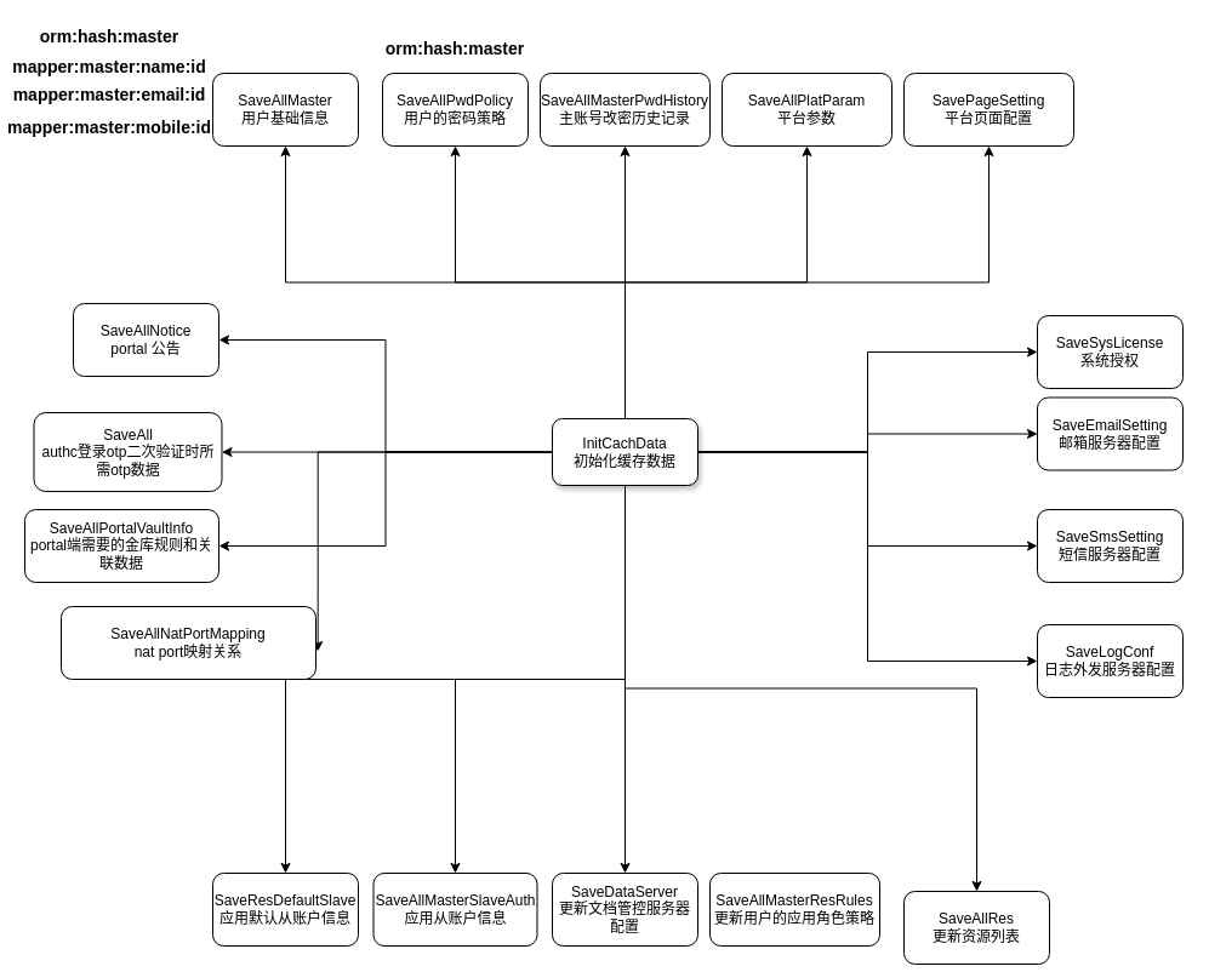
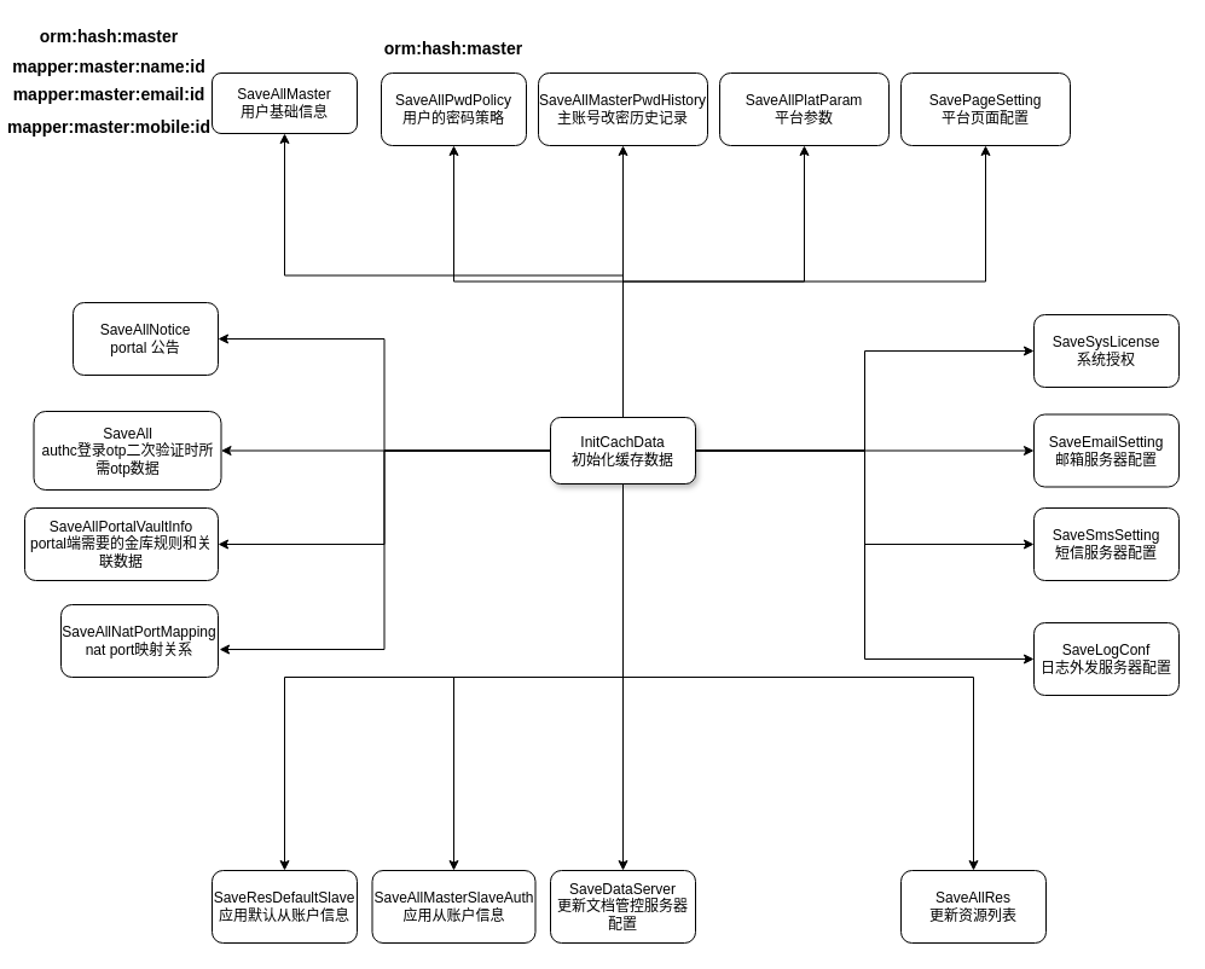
  <mxCell id="0" />
  <mxCell id="1" parent="0" />
  <mxCell id="2" style="edgeStyle=orthogonalEdgeStyle;rounded=0;orthogonalLoop=1;jettySize=auto;html=1;exitX=0.5;exitY=0;exitDx=0;exitDy=0;" edge="1" parent="1" source="19" target="22"><mxGeometry relative="1" as="geometry" /></mxCell>
  <mxCell id="3" style="edgeStyle=orthogonalEdgeStyle;rounded=0;orthogonalLoop=1;jettySize=auto;html=1;exitX=0.5;exitY=0;exitDx=0;exitDy=0;entryX=0.5;entryY=1;entryDx=0;entryDy=0;" edge="1" parent="1" source="19" target="21"><mxGeometry relative="1" as="geometry" /></mxCell>
  <mxCell id="4" style="edgeStyle=orthogonalEdgeStyle;rounded=0;orthogonalLoop=1;jettySize=auto;html=1;exitX=0.5;exitY=0;exitDx=0;exitDy=0;entryX=0.5;entryY=1;entryDx=0;entryDy=0;" edge="1" parent="1" source="19" target="23"><mxGeometry relative="1" as="geometry" /></mxCell>
  <mxCell id="5" style="edgeStyle=orthogonalEdgeStyle;rounded=0;orthogonalLoop=1;jettySize=auto;html=1;exitX=0.5;exitY=0;exitDx=0;exitDy=0;entryX=0.5;entryY=1;entryDx=0;entryDy=0;" edge="1" parent="1" source="19" target="24"><mxGeometry relative="1" as="geometry" /></mxCell>
  <mxCell id="6" style="edgeStyle=orthogonalEdgeStyle;rounded=0;orthogonalLoop=1;jettySize=auto;html=1;exitX=0.5;exitY=0;exitDx=0;exitDy=0;" edge="1" parent="1" source="19" target="20"><mxGeometry relative="1" as="geometry" /></mxCell>
  <mxCell id="7" style="edgeStyle=orthogonalEdgeStyle;rounded=0;orthogonalLoop=1;jettySize=auto;html=1;exitX=0.5;exitY=1;exitDx=0;exitDy=0;" edge="1" parent="1" source="19" target="33"><mxGeometry relative="1" as="geometry"><mxPoint x="515" y="380" as="sourcePoint" /></mxGeometry></mxCell>
  <mxCell id="8" style="edgeStyle=orthogonalEdgeStyle;rounded=0;orthogonalLoop=1;jettySize=auto;html=1;exitX=0.5;exitY=1;exitDx=0;exitDy=0;entryX=0.5;entryY=0;entryDx=0;entryDy=0;" edge="1" parent="1" source="19" target="32"><mxGeometry relative="1" as="geometry" /></mxCell>
  <mxCell id="9" style="edgeStyle=orthogonalEdgeStyle;rounded=0;orthogonalLoop=1;jettySize=auto;html=1;exitX=0.5;exitY=1;exitDx=0;exitDy=0;" edge="1" parent="1" source="19" target="31"><mxGeometry relative="1" as="geometry" /></mxCell>
  <mxCell id="10" style="edgeStyle=orthogonalEdgeStyle;rounded=0;orthogonalLoop=1;jettySize=auto;html=1;exitX=0.5;exitY=1;exitDx=0;exitDy=0;" edge="1" parent="1" source="19" target="29"><mxGeometry relative="1" as="geometry" /></mxCell>
  <mxCell id="11" style="edgeStyle=orthogonalEdgeStyle;rounded=0;orthogonalLoop=1;jettySize=auto;html=1;exitX=0;exitY=0.5;exitDx=0;exitDy=0;entryX=1;entryY=0.5;entryDx=0;entryDy=0;" edge="1" parent="1" source="19" target="36"><mxGeometry relative="1" as="geometry" /></mxCell>
  <mxCell id="12" style="edgeStyle=orthogonalEdgeStyle;rounded=0;orthogonalLoop=1;jettySize=auto;html=1;exitX=1;exitY=0.5;exitDx=0;exitDy=0;" edge="1" parent="1" source="19" target="26"><mxGeometry relative="1" as="geometry" /></mxCell>
  <mxCell id="13" style="edgeStyle=orthogonalEdgeStyle;rounded=0;orthogonalLoop=1;jettySize=auto;html=1;exitX=0;exitY=0.5;exitDx=0;exitDy=0;entryX=1;entryY=0.5;entryDx=0;entryDy=0;" edge="1" parent="1" source="19" target="37"><mxGeometry relative="1" as="geometry" /></mxCell>
  <mxCell id="14" style="edgeStyle=orthogonalEdgeStyle;rounded=0;orthogonalLoop=1;jettySize=auto;html=1;exitX=0;exitY=0.5;exitDx=0;exitDy=0;entryX=1;entryY=0.5;entryDx=0;entryDy=0;" edge="1" parent="1" source="19" target="35"><mxGeometry relative="1" as="geometry" /></mxCell>
  <mxCell id="15" style="edgeStyle=orthogonalEdgeStyle;rounded=0;orthogonalLoop=1;jettySize=auto;html=1;exitX=0;exitY=0.5;exitDx=0;exitDy=0;entryX=1.008;entryY=0.617;entryDx=0;entryDy=0;entryPerimeter=0;" edge="1" parent="1" source="19" target="34"><mxGeometry relative="1" as="geometry" /></mxCell>
  <mxCell id="16" style="edgeStyle=orthogonalEdgeStyle;rounded=0;orthogonalLoop=1;jettySize=auto;html=1;exitX=1;exitY=0.5;exitDx=0;exitDy=0;entryX=0;entryY=0.5;entryDx=0;entryDy=0;" edge="1" parent="1" source="19" target="25"><mxGeometry relative="1" as="geometry" /></mxCell>
  <mxCell id="17" style="edgeStyle=orthogonalEdgeStyle;rounded=0;orthogonalLoop=1;jettySize=auto;html=1;exitX=1;exitY=0.5;exitDx=0;exitDy=0;entryX=0;entryY=0.5;entryDx=0;entryDy=0;" edge="1" parent="1" source="19" target="27"><mxGeometry relative="1" as="geometry" /></mxCell>
  <mxCell id="18" style="edgeStyle=orthogonalEdgeStyle;rounded=0;orthogonalLoop=1;jettySize=auto;html=1;exitX=1;exitY=0.5;exitDx=0;exitDy=0;entryX=0;entryY=0.5;entryDx=0;entryDy=0;" edge="1" parent="1" source="19" target="28"><mxGeometry relative="1" as="geometry" /></mxCell>
  <mxCell id="19" value="&lt;span style=&quot;font-family: Helvetica;&quot;&gt;InitCachData&lt;/span&gt;&lt;br style=&quot;font-family: Helvetica;&quot;&gt;&lt;span style=&quot;font-family: Helvetica;&quot;&gt;初始化缓存数据&lt;/span&gt;" style="whiteSpace=wrap;html=1;rounded=1;shadow=1;labelBackgroundColor=none;strokeWidth=1;fontFamily=Verdana;fontSize=12;align=center;" parent="1" vertex="1"><mxGeometry x="455" y="345" width="120" height="55" as="geometry" /></mxCell>
- <mxCell id="20" value="SaveAllMaster&lt;br&gt;用户基础信息" style="rounded=1;whiteSpace=wrap;html=1;" vertex="1" parent="1"><mxGeometry x="175" y="60" width="120" height="60" as="geometry" /></mxCell>
+ <mxCell id="20" value="SaveAllMaster&lt;br&gt;用户基础信息" style="rounded=1;whiteSpace=wrap;html=1;" vertex="1" parent="1"><mxGeometry x="175" y="60" width="120" height="50" as="geometry" /></mxCell>
  <mxCell id="21" value="SaveAllPwdPolicy&lt;br&gt;用户的密码策略" style="rounded=1;whiteSpace=wrap;html=1;" vertex="1" parent="1"><mxGeometry x="315" y="60" width="120" height="60" as="geometry" /></mxCell>
  <mxCell id="22" value="SaveAllMasterPwdHistory&lt;br&gt;主账号改密历史记录" style="rounded=1;whiteSpace=wrap;html=1;" vertex="1" parent="1"><mxGeometry x="445" y="60" width="140" height="60" as="geometry" /></mxCell>
  <mxCell id="23" value="SaveAllPlatParam&lt;br&gt;平台参数" style="rounded=1;whiteSpace=wrap;html=1;" vertex="1" parent="1"><mxGeometry x="595" y="60" width="140" height="60" as="geometry" /></mxCell>
  <mxCell id="24" value="SavePageSetting&lt;br&gt;平台页面配置" style="rounded=1;whiteSpace=wrap;html=1;" vertex="1" parent="1"><mxGeometry x="745" y="60" width="140" height="60" as="geometry" /></mxCell>
  <mxCell id="25" value="SaveSysLicense&lt;br&gt;系统授权" style="rounded=1;whiteSpace=wrap;html=1;" vertex="1" parent="1"><mxGeometry x="855" y="260" width="120" height="60" as="geometry" /></mxCell>
- <mxCell id="26" value="SaveEmailSetting&lt;br&gt;邮箱服务器配置" style="rounded=1;whiteSpace=wrap;html=1;" vertex="1" parent="1"><mxGeometry x="855" y="327.5" width="120" height="60" as="geometry" /></mxCell>
+ <mxCell id="26" value="SaveEmailSetting&lt;br&gt;邮箱服务器配置" style="rounded=1;whiteSpace=wrap;html=1;" vertex="1" parent="1"><mxGeometry x="855" y="342.5" width="120" height="60" as="geometry" /></mxCell>
  <mxCell id="27" value="SaveSmsSetting&lt;br&gt;短信服务器配置" style="rounded=1;whiteSpace=wrap;html=1;" vertex="1" parent="1"><mxGeometry x="855" y="420" width="120" height="60" as="geometry" /></mxCell>
  <mxCell id="28" value="SaveLogConf&lt;br&gt;日志外发服务器配置" style="rounded=1;whiteSpace=wrap;html=1;" vertex="1" parent="1"><mxGeometry x="855" y="515" width="120" height="60" as="geometry" /></mxCell>
- <mxCell id="29" value="SaveAllRes&lt;br&gt;更新资源列表" style="rounded=1;whiteSpace=wrap;html=1;" vertex="1" parent="1"><mxGeometry x="745" y="735" width="120" height="60" as="geometry" /></mxCell>
- <mxCell id="30" value="SaveAllMasterResRules&lt;br&gt;更新用户的应用角色策略" style="rounded=1;whiteSpace=wrap;html=1;" vertex="1" parent="1"><mxGeometry x="585" y="720" width="140" height="60" as="geometry" /></mxCell>
+ <mxCell id="29" value="SaveAllRes&lt;br&gt;更新资源列表" style="rounded=1;whiteSpace=wrap;html=1;" vertex="1" parent="1"><mxGeometry x="745" y="720" width="120" height="60" as="geometry" /></mxCell>
  <mxCell id="31" value="SaveDataServer&lt;br&gt;更新文档管控服务器配置" style="rounded=1;whiteSpace=wrap;html=1;" vertex="1" parent="1"><mxGeometry x="455" y="720" width="120" height="60" as="geometry" /></mxCell>
  <mxCell id="32" value="SaveAllMasterSlaveAuth&lt;br&gt;应用从账户信息" style="rounded=1;whiteSpace=wrap;html=1;" vertex="1" parent="1"><mxGeometry x="307.5" y="720" width="135" height="60" as="geometry" /></mxCell>
  <mxCell id="33" value="SaveResDefaultSlave&lt;br&gt;应用默认从账户信息" style="rounded=1;whiteSpace=wrap;html=1;" vertex="1" parent="1"><mxGeometry x="175" y="720" width="120" height="60" as="geometry" /></mxCell>
- <mxCell id="34" value="SaveAllNatPortMapping&lt;br&gt;nat port映射关系" style="rounded=1;whiteSpace=wrap;html=1;" vertex="1" parent="1"><mxGeometry x="50" y="500" width="210" height="60" as="geometry" /></mxCell>
+ <mxCell id="34" value="SaveAllNatPortMapping&lt;br&gt;nat port映射关系" style="rounded=1;whiteSpace=wrap;html=1;" vertex="1" parent="1"><mxGeometry x="50" y="500" width="130" height="60" as="geometry" /></mxCell>
  <mxCell id="35" value="SaveAllPortalVaultInfo&lt;br&gt;portal端需要的金库规则和关联数据" style="rounded=1;whiteSpace=wrap;html=1;" vertex="1" parent="1"><mxGeometry x="20" y="420" width="160" height="60" as="geometry" /></mxCell>
  <mxCell id="36" value="SaveAll&lt;br&gt;authc登录otp二次验证时所需otp数据" style="rounded=1;whiteSpace=wrap;html=1;" vertex="1" parent="1"><mxGeometry x="27.5" y="340" width="155" height="65" as="geometry" /></mxCell>
  <mxCell id="37" value="SaveAllNotice&lt;br&gt;portal 公告" style="rounded=1;whiteSpace=wrap;html=1;" vertex="1" parent="1"><mxGeometry x="60" y="250" width="120" height="60" as="geometry" /></mxCell>
  <mxCell id="38" value="&lt;b&gt;&lt;font style=&quot;font-size: 14px;&quot;&gt;orm:hash:master&lt;/font&gt;&lt;/b&gt;" style="text;html=1;strokeColor=none;fillColor=none;align=center;verticalAlign=middle;whiteSpace=wrap;rounded=0;" vertex="1" parent="1"><mxGeometry x="40" y="20" width="100" height="20" as="geometry" /></mxCell>
  <mxCell id="39" value="&lt;b&gt;&lt;font style=&quot;font-size: 14px;&quot;&gt;orm:hash:master&lt;/font&gt;&lt;/b&gt;" style="text;html=1;strokeColor=none;fillColor=none;align=center;verticalAlign=middle;whiteSpace=wrap;rounded=0;" vertex="1" parent="1"><mxGeometry x="325" y="30" width="100" height="20" as="geometry" /></mxCell>
  <mxCell id="40" value="&lt;b&gt;mapper:master:name:id&lt;/b&gt;" style="text;html=1;strokeColor=none;fillColor=none;align=center;verticalAlign=middle;whiteSpace=wrap;rounded=0;fontSize=14;" vertex="1" parent="1"><mxGeometry x="60" y="40" width="60" height="30" as="geometry" /></mxCell>
  <mxCell id="41" value="&lt;b&gt;mapper:master:email:id&lt;/b&gt;" style="text;html=1;strokeColor=none;fillColor=none;align=center;verticalAlign=middle;whiteSpace=wrap;rounded=0;fontSize=14;" vertex="1" parent="1"><mxGeometry x="60" y="60" width="60" height="35" as="geometry" /></mxCell>
  <mxCell id="42" value="&lt;b&gt;mapper:master:mobile:id&lt;/b&gt;" style="text;html=1;strokeColor=none;fillColor=none;align=center;verticalAlign=middle;whiteSpace=wrap;rounded=0;fontSize=14;" vertex="1" parent="1"><mxGeometry x="60" y="90" width="60" height="30" as="geometry" /></mxCell>
